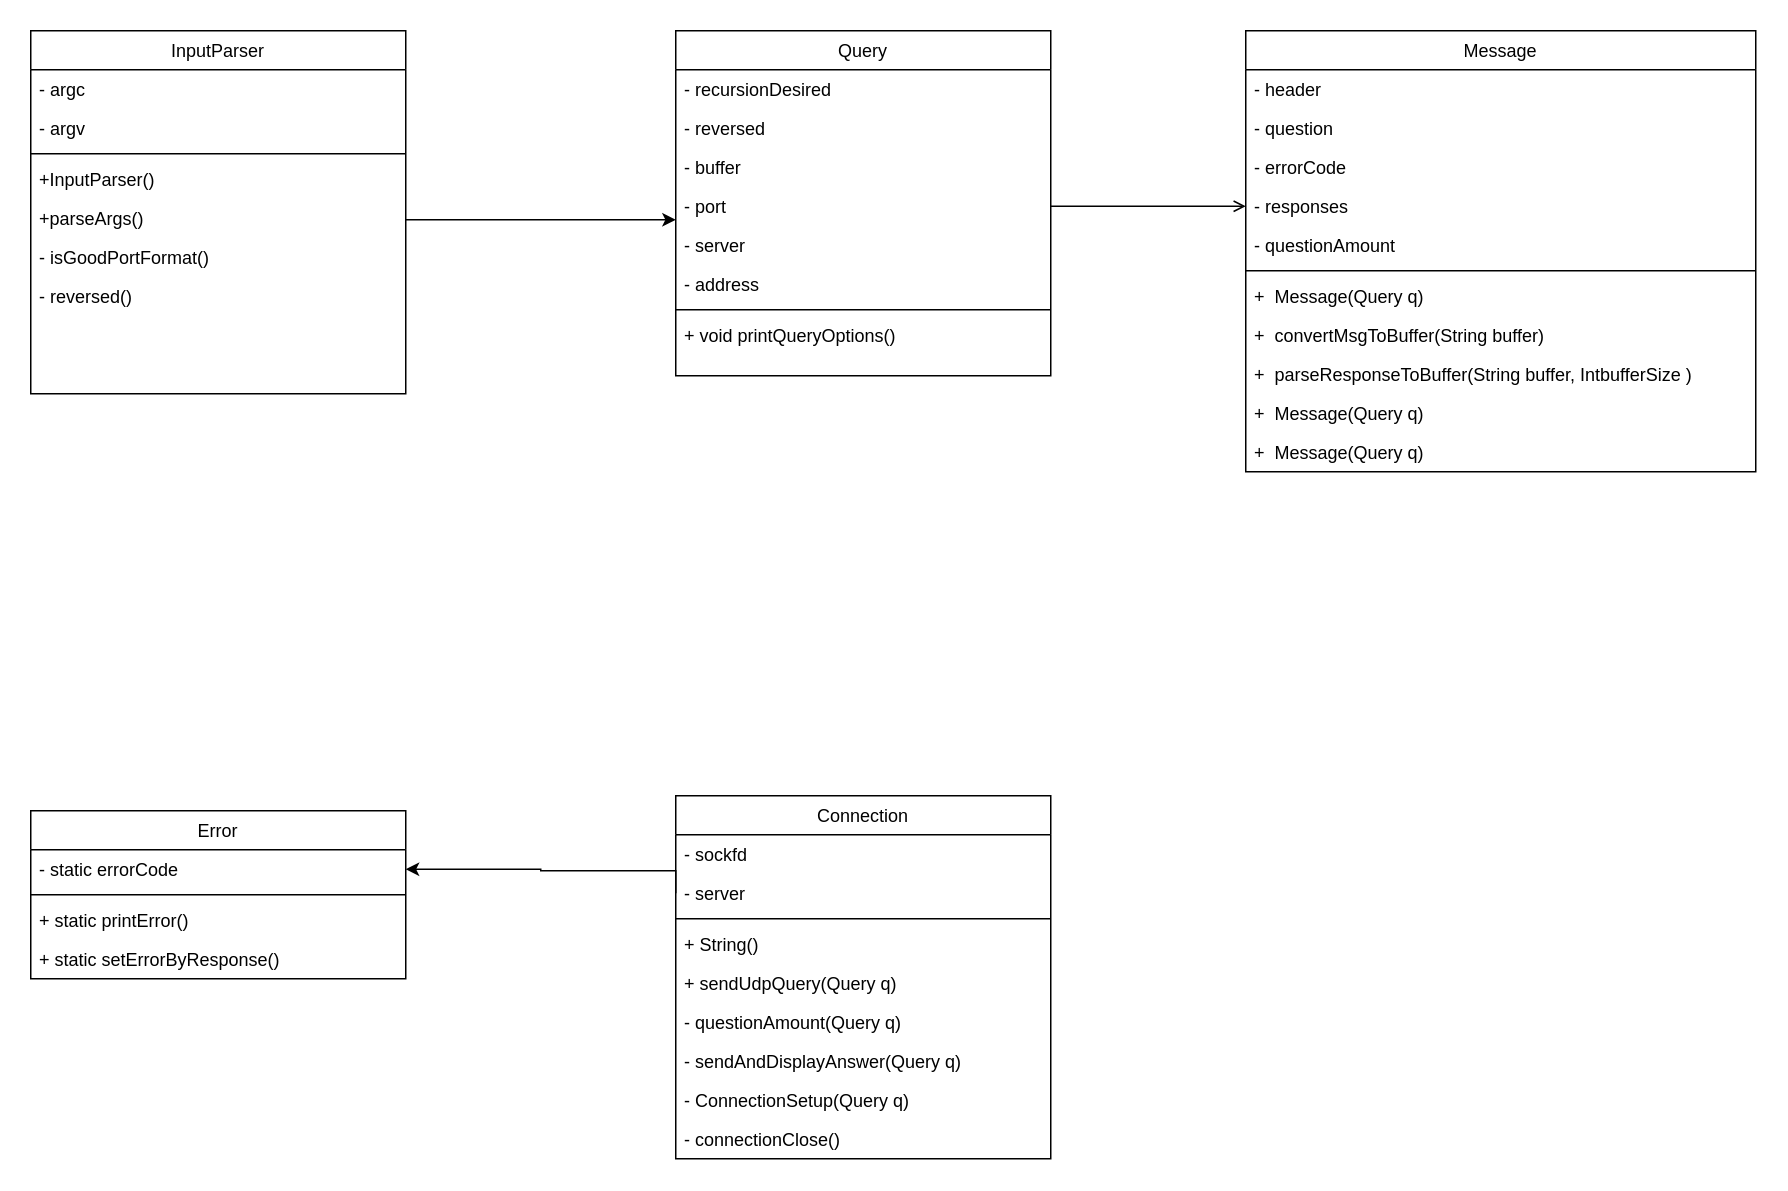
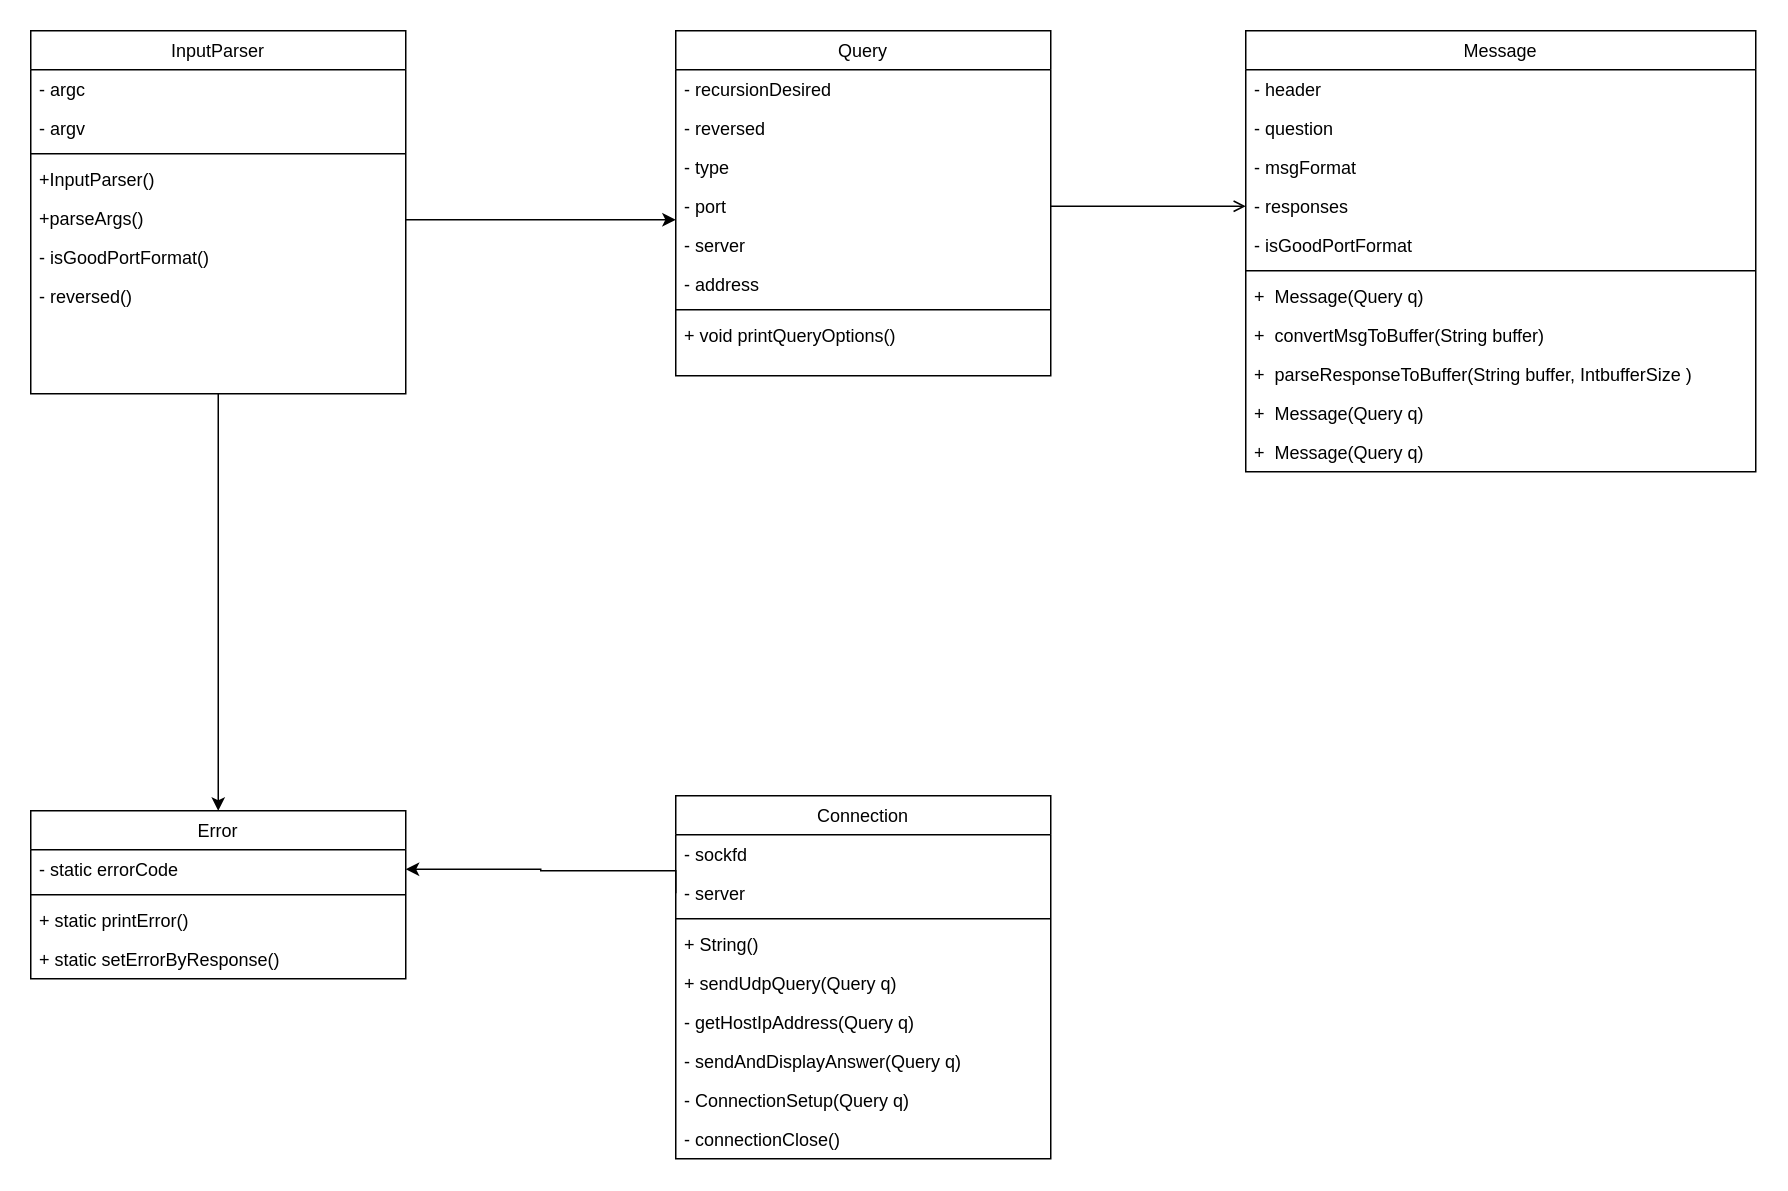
  <mxCell id="0" />
  <mxCell id="1" parent="0" />
  <mxCell id="2" value="Error" style="swimlane;fontStyle=0;align=center;verticalAlign=top;childLayout=stackLayout;horizontal=1;startSize=26;horizontalStack=0;resizeParent=1;resizeLast=0;collapsible=1;marginBottom=0;rounded=0;shadow=0;strokeWidth=1;" parent="1" vertex="1"><mxGeometry x="20" y="540" width="250" height="112" as="geometry"><mxRectangle x="70" y="1030" width="160" height="26" as="alternateBounds" /></mxGeometry></mxCell>
  <mxCell id="3" value="- static errorCode" style="text;align=left;verticalAlign=top;spacingLeft=4;spacingRight=4;overflow=hidden;rotatable=0;points=[[0,0.5],[1,0.5]];portConstraint=eastwest;" parent="2" vertex="1"><mxGeometry y="26" width="250" height="26" as="geometry" /></mxCell>
  <mxCell id="4" value="" style="line;html=1;strokeWidth=1;align=left;verticalAlign=middle;spacingTop=-1;spacingLeft=3;spacingRight=3;rotatable=0;labelPosition=right;points=[];portConstraint=eastwest;" parent="2" vertex="1"><mxGeometry y="52" width="250" height="8" as="geometry" /></mxCell>
  <mxCell id="5" value="+ static printError()" style="text;align=left;verticalAlign=top;spacingLeft=4;spacingRight=4;overflow=hidden;rotatable=0;points=[[0,0.5],[1,0.5]];portConstraint=eastwest;" parent="2" vertex="1"><mxGeometry y="60" width="250" height="26" as="geometry" /></mxCell>
  <mxCell id="6" value="+ static setErrorByResponse()" style="text;align=left;verticalAlign=top;spacingLeft=4;spacingRight=4;overflow=hidden;rotatable=0;points=[[0,0.5],[1,0.5]];portConstraint=eastwest;" vertex="1" parent="2"><mxGeometry y="86" width="250" height="26" as="geometry" /></mxCell>
  <mxCell id="7" value="Query" style="swimlane;fontStyle=0;align=center;verticalAlign=top;childLayout=stackLayout;horizontal=1;startSize=26;horizontalStack=0;resizeParent=1;resizeLast=0;collapsible=1;marginBottom=0;rounded=0;shadow=0;strokeWidth=1;" parent="1" vertex="1"><mxGeometry x="450" y="20" width="250" height="230" as="geometry"><mxRectangle x="500" y="730" width="160" height="26" as="alternateBounds" /></mxGeometry></mxCell>
  <mxCell id="8" value="- recursionDesired " style="text;align=left;verticalAlign=top;spacingLeft=4;spacingRight=4;overflow=hidden;rotatable=0;points=[[0,0.5],[1,0.5]];portConstraint=eastwest;" parent="7" vertex="1"><mxGeometry y="26" width="250" height="26" as="geometry" /></mxCell>
  <mxCell id="9" value="- reversed " style="text;align=left;verticalAlign=top;spacingLeft=4;spacingRight=4;overflow=hidden;rotatable=0;points=[[0,0.5],[1,0.5]];portConstraint=eastwest;" parent="7" vertex="1"><mxGeometry y="52" width="250" height="26" as="geometry" /></mxCell>
- <mxCell id="10" value="- buffer " style="text;align=left;verticalAlign=top;spacingLeft=4;spacingRight=4;overflow=hidden;rotatable=0;points=[[0,0.5],[1,0.5]];portConstraint=eastwest;" parent="7" vertex="1"><mxGeometry y="78" width="250" height="26" as="geometry" /></mxCell>
+ <mxCell id="10" value="- type " style="text;align=left;verticalAlign=top;spacingLeft=4;spacingRight=4;overflow=hidden;rotatable=0;points=[[0,0.5],[1,0.5]];portConstraint=eastwest;" parent="7" vertex="1"><mxGeometry y="78" width="250" height="26" as="geometry" /></mxCell>
  <mxCell id="11" value="- port " style="text;align=left;verticalAlign=top;spacingLeft=4;spacingRight=4;overflow=hidden;rotatable=0;points=[[0,0.5],[1,0.5]];portConstraint=eastwest;" parent="7" vertex="1"><mxGeometry y="104" width="250" height="26" as="geometry" /></mxCell>
  <mxCell id="12" value="- server " style="text;align=left;verticalAlign=top;spacingLeft=4;spacingRight=4;overflow=hidden;rotatable=0;points=[[0,0.5],[1,0.5]];portConstraint=eastwest;" parent="7" vertex="1"><mxGeometry y="130" width="250" height="26" as="geometry" /></mxCell>
  <mxCell id="13" value="- address " style="text;align=left;verticalAlign=top;spacingLeft=4;spacingRight=4;overflow=hidden;rotatable=0;points=[[0,0.5],[1,0.5]];portConstraint=eastwest;rounded=0;shadow=0;html=0;" parent="7" vertex="1"><mxGeometry y="156" width="250" height="26" as="geometry" /></mxCell>
  <mxCell id="14" value="" style="line;html=1;strokeWidth=1;align=left;verticalAlign=middle;spacingTop=-1;spacingLeft=3;spacingRight=3;rotatable=0;labelPosition=right;points=[];portConstraint=eastwest;" parent="7" vertex="1"><mxGeometry y="182" width="250" height="8" as="geometry" /></mxCell>
  <mxCell id="15" value="+ void printQueryOptions()" style="text;align=left;verticalAlign=top;spacingLeft=4;spacingRight=4;overflow=hidden;rotatable=0;points=[[0,0.5],[1,0.5]];portConstraint=eastwest;" parent="7" vertex="1"><mxGeometry y="190" width="250" height="26" as="geometry" /></mxCell>
+ <mxCell id="16" style="edgeStyle=orthogonalEdgeStyle;rounded=0;orthogonalLoop=1;jettySize=auto;html=1;exitX=0.5;exitY=1;exitDx=0;exitDy=0;entryX=0.5;entryY=0;entryDx=0;entryDy=0;" parent="1" source="17" target="2" edge="1"><mxGeometry relative="1" as="geometry" /></mxCell>
  <mxCell id="17" value="InputParser" style="swimlane;fontStyle=0;align=center;verticalAlign=top;childLayout=stackLayout;horizontal=1;startSize=26;horizontalStack=0;resizeParent=1;resizeLast=0;collapsible=1;marginBottom=0;rounded=0;shadow=0;strokeWidth=1;" parent="1" vertex="1"><mxGeometry x="20" y="20" width="250" height="242" as="geometry"><mxRectangle x="70" y="730" width="160" height="26" as="alternateBounds" /></mxGeometry></mxCell>
  <mxCell id="18" value="- argc " style="text;align=left;verticalAlign=top;spacingLeft=4;spacingRight=4;overflow=hidden;rotatable=0;points=[[0,0.5],[1,0.5]];portConstraint=eastwest;" parent="17" vertex="1"><mxGeometry y="26" width="250" height="26" as="geometry" /></mxCell>
  <mxCell id="19" value="- argv " style="text;align=left;verticalAlign=top;spacingLeft=4;spacingRight=4;overflow=hidden;rotatable=0;points=[[0,0.5],[1,0.5]];portConstraint=eastwest;rounded=0;shadow=0;html=0;" parent="17" vertex="1"><mxGeometry y="52" width="250" height="26" as="geometry" /></mxCell>
  <mxCell id="20" value="" style="line;html=1;strokeWidth=1;align=left;verticalAlign=middle;spacingTop=-1;spacingLeft=3;spacingRight=3;rotatable=0;labelPosition=right;points=[];portConstraint=eastwest;" parent="17" vertex="1"><mxGeometry y="78" width="250" height="8" as="geometry" /></mxCell>
  <mxCell id="21" value="+InputParser()" style="text;align=left;verticalAlign=top;spacingLeft=4;spacingRight=4;overflow=hidden;rotatable=0;points=[[0,0.5],[1,0.5]];portConstraint=eastwest;" parent="17" vertex="1"><mxGeometry y="86" width="250" height="26" as="geometry" /></mxCell>
  <mxCell id="22" value="+parseArgs() " style="text;align=left;verticalAlign=top;spacingLeft=4;spacingRight=4;overflow=hidden;rotatable=0;points=[[0,0.5],[1,0.5]];portConstraint=eastwest;" parent="17" vertex="1"><mxGeometry y="112" width="250" height="26" as="geometry" /></mxCell>
  <mxCell id="23" value="- isGoodPortFormat() " style="text;align=left;verticalAlign=top;spacingLeft=4;spacingRight=4;overflow=hidden;rotatable=0;points=[[0,0.5],[1,0.5]];portConstraint=eastwest;" parent="17" vertex="1"><mxGeometry y="138" width="250" height="26" as="geometry" /></mxCell>
  <mxCell id="24" value="- reversed()" style="text;align=left;verticalAlign=top;spacingLeft=4;spacingRight=4;overflow=hidden;rotatable=0;points=[[0,0.5],[1,0.5]];portConstraint=eastwest;" parent="17" vertex="1"><mxGeometry y="164" width="250" height="26" as="geometry" /></mxCell>
  <mxCell id="25" value="Connection" style="swimlane;fontStyle=0;align=center;verticalAlign=top;childLayout=stackLayout;horizontal=1;startSize=26;horizontalStack=0;resizeParent=1;resizeLast=0;collapsible=1;marginBottom=0;rounded=0;shadow=0;strokeWidth=1;" parent="1" vertex="1"><mxGeometry x="450" y="530" width="250" height="242" as="geometry"><mxRectangle x="500" y="1240" width="160" height="26" as="alternateBounds" /></mxGeometry></mxCell>
  <mxCell id="26" value="- sockfd" style="text;align=left;verticalAlign=top;spacingLeft=4;spacingRight=4;overflow=hidden;rotatable=0;points=[[0,0.5],[1,0.5]];portConstraint=eastwest;" parent="25" vertex="1"><mxGeometry y="26" width="250" height="26" as="geometry" /></mxCell>
  <mxCell id="27" value="- server" style="text;align=left;verticalAlign=top;spacingLeft=4;spacingRight=4;overflow=hidden;rotatable=0;points=[[0,0.5],[1,0.5]];portConstraint=eastwest;" vertex="1" parent="25"><mxGeometry y="52" width="250" height="26" as="geometry" /></mxCell>
  <mxCell id="28" value="" style="line;html=1;strokeWidth=1;align=left;verticalAlign=middle;spacingTop=-1;spacingLeft=3;spacingRight=3;rotatable=0;labelPosition=right;points=[];portConstraint=eastwest;" parent="25" vertex="1"><mxGeometry y="78" width="250" height="8" as="geometry" /></mxCell>
  <mxCell id="29" value="+ String()" style="text;align=left;verticalAlign=top;spacingLeft=4;spacingRight=4;overflow=hidden;rotatable=0;points=[[0,0.5],[1,0.5]];portConstraint=eastwest;" parent="25" vertex="1"><mxGeometry y="86" width="250" height="26" as="geometry" /></mxCell>
  <mxCell id="30" value="+ sendUdpQuery(Query q)" style="text;align=left;verticalAlign=top;spacingLeft=4;spacingRight=4;overflow=hidden;rotatable=0;points=[[0,0.5],[1,0.5]];portConstraint=eastwest;" vertex="1" parent="25"><mxGeometry y="112" width="250" height="26" as="geometry" /></mxCell>
- <mxCell id="31" value="- questionAmount(Query q)" style="text;align=left;verticalAlign=top;spacingLeft=4;spacingRight=4;overflow=hidden;rotatable=0;points=[[0,0.5],[1,0.5]];portConstraint=eastwest;" vertex="1" parent="25"><mxGeometry y="138" width="250" height="26" as="geometry" /></mxCell>
+ <mxCell id="31" value="- getHostIpAddress(Query q)" style="text;align=left;verticalAlign=top;spacingLeft=4;spacingRight=4;overflow=hidden;rotatable=0;points=[[0,0.5],[1,0.5]];portConstraint=eastwest;" vertex="1" parent="25"><mxGeometry y="138" width="250" height="26" as="geometry" /></mxCell>
  <mxCell id="32" value="- sendAndDisplayAnswer(Query q)" style="text;align=left;verticalAlign=top;spacingLeft=4;spacingRight=4;overflow=hidden;rotatable=0;points=[[0,0.5],[1,0.5]];portConstraint=eastwest;" vertex="1" parent="25"><mxGeometry y="164" width="250" height="26" as="geometry" /></mxCell>
  <mxCell id="33" value="- ConnectionSetup(Query q)" style="text;align=left;verticalAlign=top;spacingLeft=4;spacingRight=4;overflow=hidden;rotatable=0;points=[[0,0.5],[1,0.5]];portConstraint=eastwest;" vertex="1" parent="25"><mxGeometry y="190" width="250" height="26" as="geometry" /></mxCell>
  <mxCell id="34" value="- connectionClose()" style="text;align=left;verticalAlign=top;spacingLeft=4;spacingRight=4;overflow=hidden;rotatable=0;points=[[0,0.5],[1,0.5]];portConstraint=eastwest;" vertex="1" parent="25"><mxGeometry y="216" width="250" height="26" as="geometry" /></mxCell>
  <mxCell id="35" style="edgeStyle=orthogonalEdgeStyle;rounded=0;orthogonalLoop=1;jettySize=auto;html=1;exitX=1;exitY=0.5;exitDx=0;exitDy=0;entryX=0;entryY=0.5;entryDx=0;entryDy=0;" parent="1" edge="1"><mxGeometry relative="1" as="geometry"><mxPoint x="270" y="146" as="sourcePoint" /><mxPoint x="450" y="146" as="targetPoint" /></mxGeometry></mxCell>
  <mxCell id="36" value="Message" style="swimlane;fontStyle=0;align=center;verticalAlign=top;childLayout=stackLayout;horizontal=1;startSize=26;horizontalStack=0;resizeParent=1;resizeLast=0;collapsible=1;marginBottom=0;rounded=0;shadow=0;strokeWidth=1;" parent="1" vertex="1"><mxGeometry x="830" y="20" width="340" height="294" as="geometry"><mxRectangle x="230" y="140" width="160" height="26" as="alternateBounds" /></mxGeometry></mxCell>
  <mxCell id="37" value="- header" style="text;align=left;verticalAlign=top;spacingLeft=4;spacingRight=4;overflow=hidden;rotatable=0;points=[[0,0.5],[1,0.5]];portConstraint=eastwest;" parent="36" vertex="1"><mxGeometry y="26" width="340" height="26" as="geometry" /></mxCell>
  <mxCell id="38" value="- question" style="text;align=left;verticalAlign=top;spacingLeft=4;spacingRight=4;overflow=hidden;rotatable=0;points=[[0,0.5],[1,0.5]];portConstraint=eastwest;" vertex="1" parent="36"><mxGeometry y="52" width="340" height="26" as="geometry" /></mxCell>
- <mxCell id="39" value="- errorCode" style="text;align=left;verticalAlign=top;spacingLeft=4;spacingRight=4;overflow=hidden;rotatable=0;points=[[0,0.5],[1,0.5]];portConstraint=eastwest;" vertex="1" parent="36"><mxGeometry y="78" width="340" height="26" as="geometry" /></mxCell>
+ <mxCell id="39" value="- msgFormat" style="text;align=left;verticalAlign=top;spacingLeft=4;spacingRight=4;overflow=hidden;rotatable=0;points=[[0,0.5],[1,0.5]];portConstraint=eastwest;" vertex="1" parent="36"><mxGeometry y="78" width="340" height="26" as="geometry" /></mxCell>
  <mxCell id="40" value="- responses" style="text;align=left;verticalAlign=top;spacingLeft=4;spacingRight=4;overflow=hidden;rotatable=0;points=[[0,0.5],[1,0.5]];portConstraint=eastwest;" vertex="1" parent="36"><mxGeometry y="104" width="340" height="26" as="geometry" /></mxCell>
- <mxCell id="41" value="- questionAmount" style="text;align=left;verticalAlign=top;spacingLeft=4;spacingRight=4;overflow=hidden;rotatable=0;points=[[0,0.5],[1,0.5]];portConstraint=eastwest;" vertex="1" parent="36"><mxGeometry y="130" width="340" height="26" as="geometry" /></mxCell>
+ <mxCell id="41" value="- isGoodPortFormat" style="text;align=left;verticalAlign=top;spacingLeft=4;spacingRight=4;overflow=hidden;rotatable=0;points=[[0,0.5],[1,0.5]];portConstraint=eastwest;" vertex="1" parent="36"><mxGeometry y="130" width="340" height="26" as="geometry" /></mxCell>
  <mxCell id="42" value="" style="line;html=1;strokeWidth=1;align=left;verticalAlign=middle;spacingTop=-1;spacingLeft=3;spacingRight=3;rotatable=0;labelPosition=right;points=[];portConstraint=eastwest;" parent="36" vertex="1"><mxGeometry y="156" width="340" height="8" as="geometry" /></mxCell>
  <mxCell id="43" value="+  Message(Query q)" style="text;align=left;verticalAlign=top;spacingLeft=4;spacingRight=4;overflow=hidden;rotatable=0;points=[[0,0.5],[1,0.5]];portConstraint=eastwest;" parent="36" vertex="1"><mxGeometry y="164" width="340" height="26" as="geometry" /></mxCell>
  <mxCell id="44" value="+  convertMsgToBuffer(String buffer)" style="text;align=left;verticalAlign=top;spacingLeft=4;spacingRight=4;overflow=hidden;rotatable=0;points=[[0,0.5],[1,0.5]];portConstraint=eastwest;" vertex="1" parent="36"><mxGeometry y="190" width="340" height="26" as="geometry" /></mxCell>
  <mxCell id="45" value="+  parseResponseToBuffer(String buffer, IntbufferSize )" style="text;align=left;verticalAlign=top;spacingLeft=4;spacingRight=4;overflow=hidden;rotatable=0;points=[[0,0.5],[1,0.5]];portConstraint=eastwest;whiteSpace=wrap;" vertex="1" parent="36"><mxGeometry y="216" width="340" height="26" as="geometry" /></mxCell>
  <mxCell id="46" value="+  Message(Query q)" style="text;align=left;verticalAlign=top;spacingLeft=4;spacingRight=4;overflow=hidden;rotatable=0;points=[[0,0.5],[1,0.5]];portConstraint=eastwest;" vertex="1" parent="36"><mxGeometry y="242" width="340" height="26" as="geometry" /></mxCell>
  <mxCell id="47" value="+  Message(Query q)" style="text;align=left;verticalAlign=top;spacingLeft=4;spacingRight=4;overflow=hidden;rotatable=0;points=[[0,0.5],[1,0.5]];portConstraint=eastwest;" vertex="1" parent="36"><mxGeometry y="268" width="340" height="26" as="geometry" /></mxCell>
  <mxCell id="48" style="edgeStyle=orthogonalEdgeStyle;rounded=0;orthogonalLoop=1;jettySize=auto;html=1;exitX=0;exitY=0.5;exitDx=0;exitDy=0;entryX=1;entryY=0.5;entryDx=0;entryDy=0;" edge="1" parent="1" source="27" target="3"><mxGeometry relative="1" as="geometry"><Array as="points"><mxPoint x="450" y="580" /><mxPoint x="360" y="580" /></Array></mxGeometry></mxCell>
  <mxCell id="49" style="edgeStyle=orthogonalEdgeStyle;rounded=0;orthogonalLoop=1;jettySize=auto;html=1;exitX=1;exitY=0.5;exitDx=0;exitDy=0;entryX=0;entryY=0.5;entryDx=0;entryDy=0;endArrow=open;" edge="1" parent="1" source="11" target="40"><mxGeometry relative="1" as="geometry" /></mxCell>
